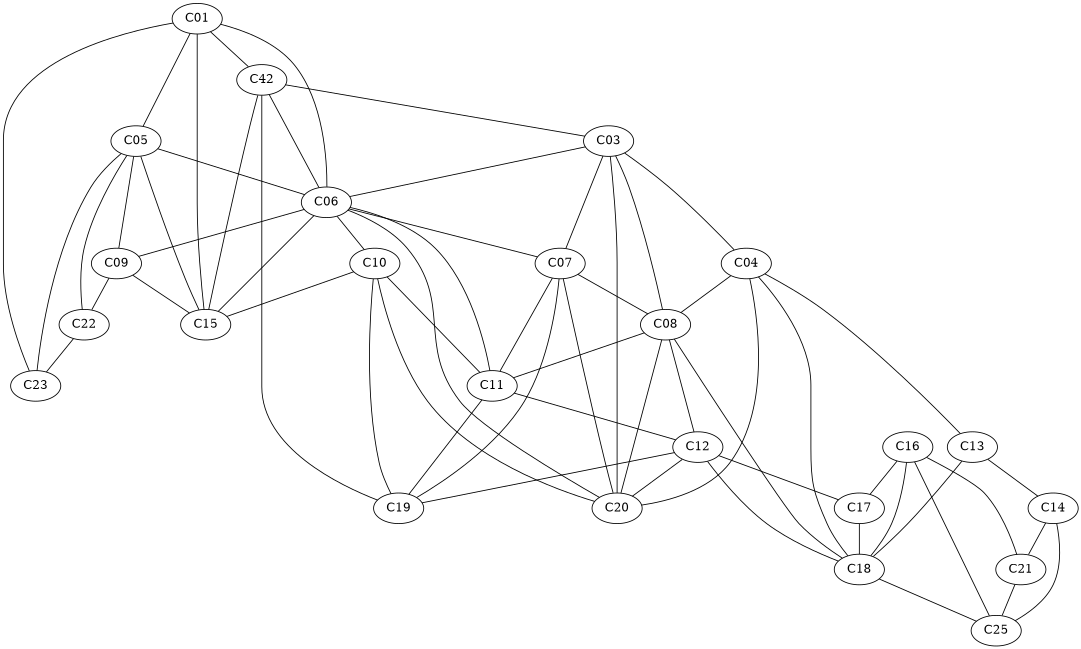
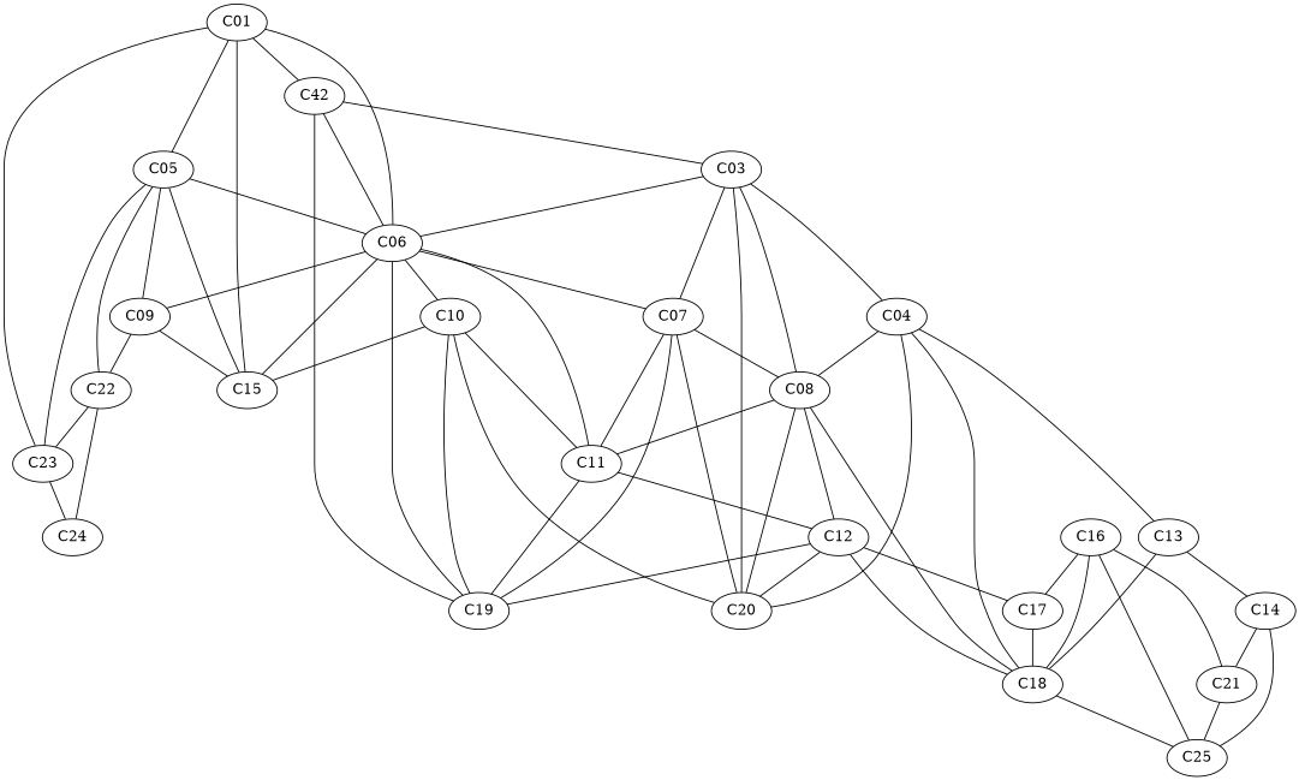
  strict graph {
    n1 [label=C01]
    n2 [label=C42]
    n3 [label=C05]
    n4 [label=C06]
    n5 [label=C15]
    n6 [label=C23]
    n7 [label=C03]
    n8 [label=C19]
    n9 [label=C09]
    n10 [label=C22]
    n11 [label=C07]
    n12 [label=C10]
    n13 [label=C11]
+   n14 [label=C24]
    n15 [label=C04]
    n16 [label=C08]
    n17 [label=C20]
    n18 [label=C13]
    n19 [label=C18]
    n20 [label=C12]
    n21 [label=C14]
    n22 [label=C25]
    n23 [label=C17]
    n24 [label=C21]
    n25 [label=C16]
    n1 -- n2
    n1 -- n3
    n1 -- n4
    n1 -- n5
    n1 -- n6
    n2 -- n4
-   n2 -- n5
    n2 -- n7
    n2 -- n8
    n3 -- n4
    n3 -- n5
    n3 -- n6
    n3 -- n9
    n3 -- n10
    n4 -- n5
-   n4 -- n17
+   n4 -- n8
    n4 -- n9
    n4 -- n11
    n4 -- n12
    n4 -- n13
+   n6 -- n14
    n7 -- n4
    n7 -- n11
    n7 -- n15
    n7 -- n16
    n7 -- n17
    n9 -- n5
    n9 -- n10
    n10 -- n6
+   n10 -- n14
    n11 -- n8
    n11 -- n13
    n11 -- n16
    n11 -- n17
    n12 -- n5
    n12 -- n8
    n12 -- n13
    n12 -- n17
    n13 -- n8
    n13 -- n20
    n15 -- n16
    n15 -- n17
    n15 -- n18
    n15 -- n19
    n16 -- n13
    n16 -- n17
    n16 -- n19
    n16 -- n20
    n18 -- n19
    n18 -- n21
    n19 -- n22
    n20 -- n8
    n20 -- n17
    n20 -- n19
    n20 -- n23
    n21 -- n22
    n21 -- n24
    n23 -- n19
    n24 -- n22
    n25 -- n19
    n25 -- n22
    n25 -- n23
    n25 -- n24
  }
